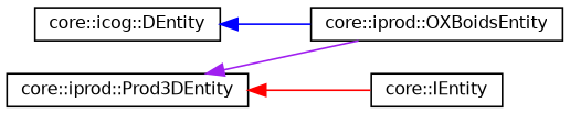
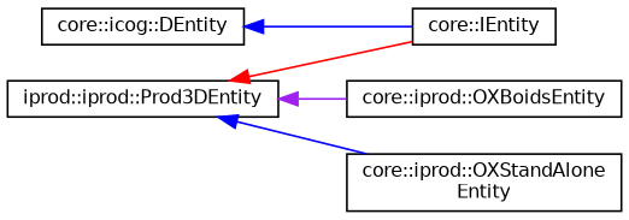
  digraph {
    rankdir=LR
    node [color=black fillcolor=white fontname=Helvetica fontsize=10 shape=record style=filled]
    edge [color=blue dir=back fontname=Helvetica fontsize=10 labelfontname=Helvetica labelfontsize=10 style=solid]
    n1 [height=0.2 label="core::icog::DEntity" width=0.4]
    n2 [height=0.2 label="core::iprod::OXBoidsEntity" width=0.4]
    n3 [height=0.2 label="core::IEntity" width=0.4]
-   n4 [height=0.2 label="core::iprod::Prod3DEntity" width=0.4]
-   n1 -> n2
+   n4 [height=0.2 label="iprod::iprod::Prod3DEntity" width=0.4]
+   n5 [height=0.2 label="core::iprod::OXStandAlone\lEntity" width=0.4]
+   n1 -> n3
    n4 -> n2 [color=purple]
    n4 -> n3 [color=red]
+   n4 -> n5
  }
